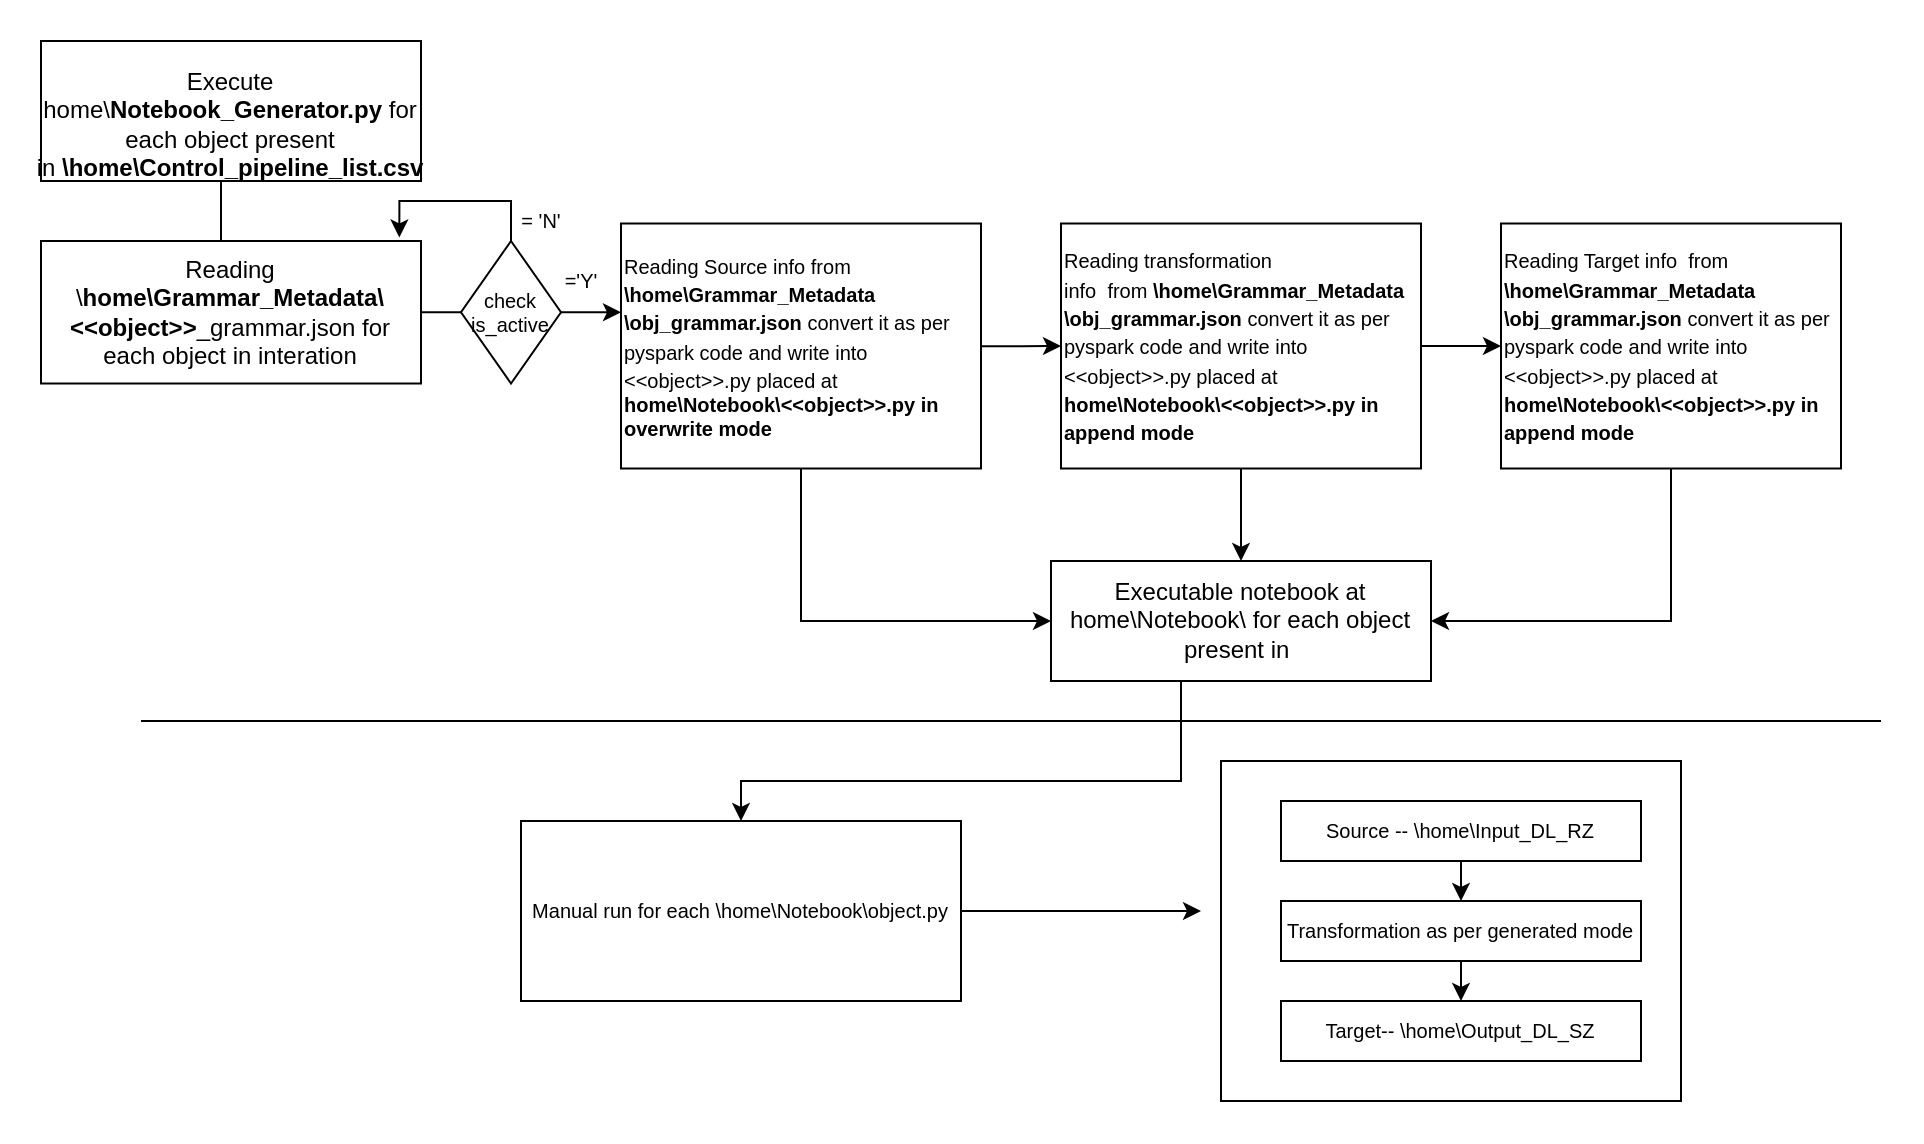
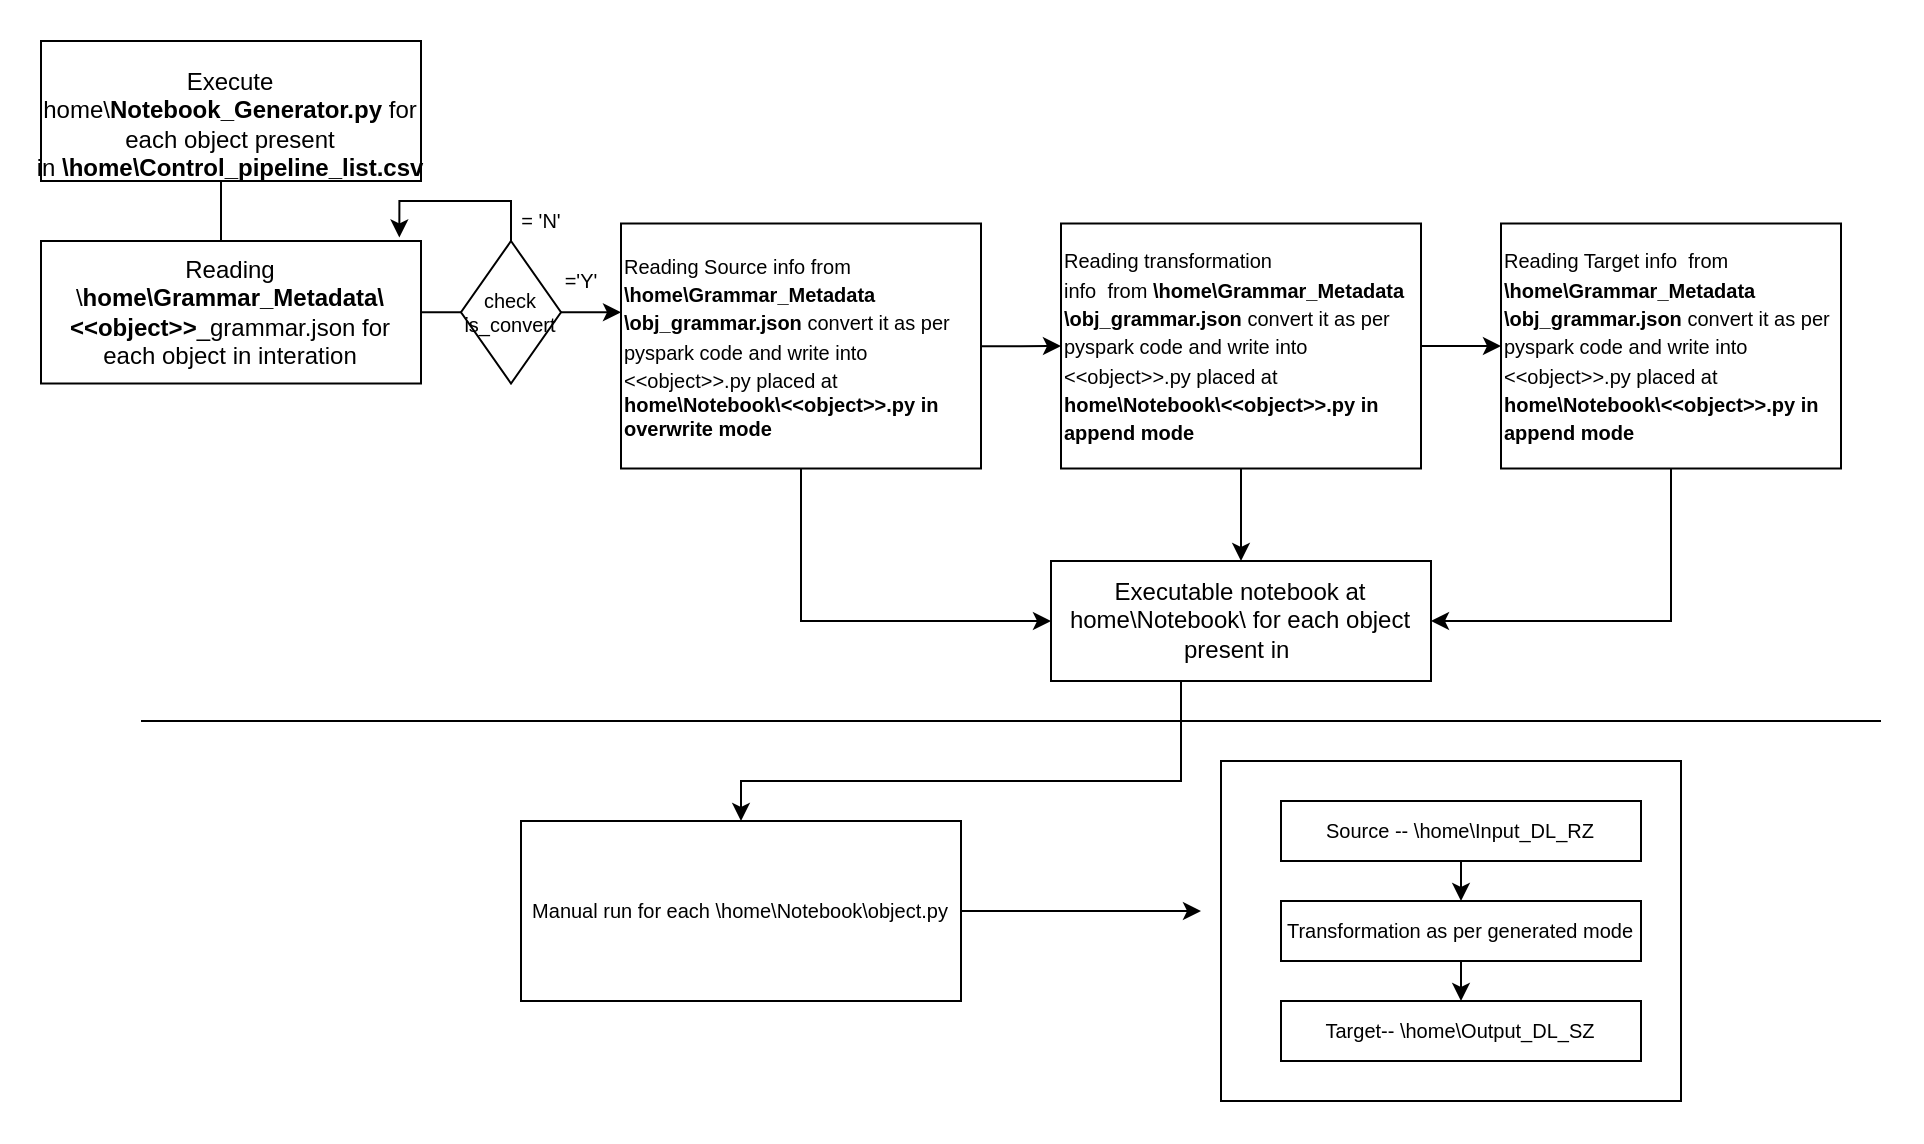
  <mxCell id="0" />
  <mxCell id="1" parent="0" />
  <mxCell id="2" value="" style="edgeStyle=orthogonalEdgeStyle;rounded=0;orthogonalLoop=1;jettySize=auto;html=1;" parent="1" source="3" edge="1"><mxGeometry relative="1" as="geometry"><mxPoint x="110" y="160" as="targetPoint" /><Array as="points"><mxPoint x="110" y="100" /><mxPoint x="110" y="100" /></Array></mxGeometry></mxCell>
  <mxCell id="3" value="&lt;br&gt;Execute home\&lt;b&gt;Notebook_Generator.py &lt;/b&gt;for each object present in&lt;b&gt;&amp;nbsp;\home\Control_pipeline_list.csv&lt;/b&gt;" style="rounded=0;whiteSpace=wrap;html=1;" parent="1" vertex="1"><mxGeometry x="20" y="20" width="190" height="70" as="geometry" /></mxCell>
  <mxCell id="4" value="" style="edgeStyle=orthogonalEdgeStyle;rounded=0;orthogonalLoop=1;jettySize=auto;html=1;" parent="1" source="5" target="8" edge="1"><mxGeometry relative="1" as="geometry"><Array as="points"><mxPoint x="340" y="165" /><mxPoint x="340" y="183" /></Array></mxGeometry></mxCell>
  <mxCell id="5" value="Reading \&lt;b&gt;home\Grammar_Metadata\&amp;lt;&amp;lt;object&amp;gt;&amp;gt;&lt;/b&gt;_grammar.json for each object in interation" style="rounded=0;whiteSpace=wrap;html=1;" parent="1" vertex="1"><mxGeometry x="20" y="120" width="190" height="71.25" as="geometry" /></mxCell>
  <mxCell id="6" value="" style="edgeStyle=orthogonalEdgeStyle;rounded=0;orthogonalLoop=1;jettySize=auto;html=1;entryX=0;entryY=0.5;entryDx=0;entryDy=0;" parent="1" source="8" target="14" edge="1"><mxGeometry relative="1" as="geometry"><mxPoint x="470" y="201.25" as="targetPoint" /></mxGeometry></mxCell>
  <mxCell id="7" style="edgeStyle=orthogonalEdgeStyle;rounded=0;orthogonalLoop=1;jettySize=auto;html=1;exitX=0.5;exitY=1;exitDx=0;exitDy=0;entryX=0;entryY=0.5;entryDx=0;entryDy=0;fontSize=10;" parent="1" source="8" target="11" edge="1"><mxGeometry relative="1" as="geometry" /></mxCell>
  <mxCell id="8" value="&lt;div style=&quot;&quot;&gt;&lt;span style=&quot;font-size: 10px; background-color: initial;&quot;&gt;Reading Source info from &lt;b&gt;\home\Grammar_Metadata&lt;/b&gt;&lt;/span&gt;&lt;/div&gt;&lt;div style=&quot;&quot;&gt;&lt;span style=&quot;font-size: 10px; background-color: initial;&quot;&gt;&lt;b&gt;\obj_grammar.json&lt;/b&gt;&amp;nbsp;convert it as per pyspark code and write into &amp;lt;&amp;lt;object&amp;gt;&amp;gt;.py placed at&lt;/span&gt;&lt;/div&gt;&lt;font style=&quot;font-size: 10px;&quot;&gt;&lt;div style=&quot;&quot;&gt;&lt;b style=&quot;background-color: initial;&quot;&gt;home\Notebook\&amp;lt;&amp;lt;object&amp;gt;&amp;gt;.py in overwrite mode&lt;/b&gt;&lt;/div&gt;&lt;/font&gt;" style="whiteSpace=wrap;html=1;rounded=0;align=left;" parent="1" vertex="1"><mxGeometry x="310" y="111.25" width="180" height="122.5" as="geometry" /></mxCell>
  <mxCell id="9" value="" style="edgeStyle=orthogonalEdgeStyle;rounded=0;orthogonalLoop=1;jettySize=auto;html=1;" parent="1" edge="1"><mxGeometry relative="1" as="geometry"><mxPoint x="700" y="162.5" as="sourcePoint" /></mxGeometry></mxCell>
  <mxCell id="10" style="edgeStyle=orthogonalEdgeStyle;rounded=0;orthogonalLoop=1;jettySize=auto;html=1;exitX=0.5;exitY=1;exitDx=0;exitDy=0;fontSize=10;entryX=0.5;entryY=0;entryDx=0;entryDy=0;" edge="1" parent="1" source="11" target="19"><mxGeometry relative="1" as="geometry"><mxPoint x="80" y="450" as="targetPoint" /><Array as="points"><mxPoint x="590" y="340" /><mxPoint x="590" y="390" /><mxPoint x="370" y="390" /></Array></mxGeometry></mxCell>
  <mxCell id="11" value="Executable notebook at home\Notebook\ for each object present in&amp;nbsp;" style="rounded=0;whiteSpace=wrap;html=1;" parent="1" vertex="1"><mxGeometry x="525" y="280" width="190" height="60" as="geometry" /></mxCell>
  <mxCell id="12" value="" style="edgeStyle=orthogonalEdgeStyle;rounded=0;orthogonalLoop=1;jettySize=auto;html=1;fontSize=10;" parent="1" source="14" target="16" edge="1"><mxGeometry relative="1" as="geometry" /></mxCell>
  <mxCell id="13" value="" style="edgeStyle=orthogonalEdgeStyle;rounded=0;orthogonalLoop=1;jettySize=auto;html=1;fontSize=10;" parent="1" source="14" target="11" edge="1"><mxGeometry relative="1" as="geometry" /></mxCell>
  <mxCell id="14" value="&lt;div style=&quot;&quot;&gt;&lt;span style=&quot;font-size: 10px; background-color: initial;&quot;&gt;Reading transformation info&amp;nbsp;&lt;/span&gt;&lt;span style=&quot;background-color: initial; font-size: 10px;&quot;&gt;&amp;nbsp;&lt;/span&gt;&lt;span style=&quot;background-color: initial; font-size: 10px;&quot;&gt;from&lt;/span&gt;&lt;span style=&quot;background-color: initial; font-size: 10px;&quot;&gt;&amp;nbsp;&lt;/span&gt;&lt;b style=&quot;background-color: initial; font-size: 10px;&quot;&gt;\home\Grammar_Metadata&lt;/b&gt;&lt;/div&gt;&lt;div&gt;&lt;span style=&quot;font-size: 10px; background-color: initial;&quot;&gt;&lt;b&gt;\obj_grammar.json&lt;/b&gt;&amp;nbsp;convert it as per pyspark code and write into &amp;lt;&amp;lt;object&amp;gt;&amp;gt;.py placed at&lt;/span&gt;&lt;/div&gt;&lt;font style=&quot;font-size: 10px;&quot;&gt;&lt;b style=&quot;background-color: initial;&quot;&gt;home\Notebook\&amp;lt;&amp;lt;object&amp;gt;&amp;gt;.py in append mode&lt;/b&gt;&lt;/font&gt;" style="whiteSpace=wrap;html=1;rounded=0;align=left;" parent="1" vertex="1"><mxGeometry x="530" y="111.25" width="180" height="122.5" as="geometry" /></mxCell>
  <mxCell id="15" style="edgeStyle=orthogonalEdgeStyle;rounded=0;orthogonalLoop=1;jettySize=auto;html=1;exitX=0.5;exitY=1;exitDx=0;exitDy=0;entryX=1;entryY=0.5;entryDx=0;entryDy=0;fontSize=10;" parent="1" source="16" target="11" edge="1"><mxGeometry relative="1" as="geometry" /></mxCell>
  <mxCell id="16" value="&lt;div style=&quot;&quot;&gt;&lt;span style=&quot;font-size: 10px; background-color: initial;&quot;&gt;Reading Target&amp;nbsp;&lt;/span&gt;&lt;span style=&quot;background-color: initial; font-size: 10px;&quot;&gt;info&amp;nbsp;&lt;/span&gt;&lt;span style=&quot;background-color: initial; font-size: 10px;&quot;&gt;&amp;nbsp;&lt;/span&gt;&lt;span style=&quot;background-color: initial; font-size: 10px;&quot;&gt;from&lt;/span&gt;&lt;span style=&quot;background-color: initial; font-size: 10px;&quot;&gt;&amp;nbsp;&lt;/span&gt;&lt;/div&gt;&lt;div style=&quot;&quot;&gt;&lt;b style=&quot;background-color: initial; font-size: 10px;&quot;&gt;\home\Grammar_Metadata&lt;/b&gt;&lt;/div&gt;&lt;div&gt;&lt;span style=&quot;font-size: 10px; background-color: initial;&quot;&gt;&lt;b&gt;\obj_grammar.json&lt;/b&gt;&amp;nbsp;convert it as per pyspark code and write into &amp;lt;&amp;lt;object&amp;gt;&amp;gt;.py placed at&lt;/span&gt;&lt;/div&gt;&lt;font style=&quot;font-size: 10px;&quot;&gt;&lt;b style=&quot;background-color: initial;&quot;&gt;home\Notebook\&amp;lt;&amp;lt;object&amp;gt;&amp;gt;.py in append mode&lt;/b&gt;&lt;/font&gt;" style="whiteSpace=wrap;html=1;rounded=0;align=left;" parent="1" vertex="1"><mxGeometry x="750" y="111.25" width="170" height="122.5" as="geometry" /></mxCell>
  <mxCell id="17" value="" style="endArrow=none;html=1;rounded=0;fontSize=10;" parent="1" edge="1"><mxGeometry width="50" height="50" relative="1" as="geometry"><mxPoint x="70" y="360" as="sourcePoint" /><mxPoint x="940" y="360" as="targetPoint" /></mxGeometry></mxCell>
  <mxCell id="18" value="" style="edgeStyle=none;rounded=0;orthogonalLoop=1;jettySize=auto;html=1;fontSize=10;" parent="1" source="19" edge="1"><mxGeometry relative="1" as="geometry"><mxPoint x="600" y="455" as="targetPoint" /></mxGeometry></mxCell>
  <mxCell id="19" value="Manual run for each \home\Notebook\object.py" style="rounded=0;whiteSpace=wrap;html=1;fontSize=10;" parent="1" vertex="1"><mxGeometry x="260" y="410" width="220" height="90" as="geometry" /></mxCell>
  <mxCell id="20" value="" style="rounded=0;whiteSpace=wrap;html=1;fontSize=10;" parent="1" vertex="1"><mxGeometry x="610" y="380" width="230" height="170" as="geometry" /></mxCell>
  <mxCell id="21" value="Source -- \home\Input_DL_RZ" style="rounded=0;whiteSpace=wrap;html=1;fontSize=10;" parent="1" vertex="1"><mxGeometry x="640" y="400" width="180" height="30" as="geometry" /></mxCell>
  <mxCell id="22" value="" style="edgeStyle=none;rounded=0;orthogonalLoop=1;jettySize=auto;html=1;fontSize=10;" parent="1" source="23" target="24" edge="1"><mxGeometry relative="1" as="geometry" /></mxCell>
  <mxCell id="23" value="Transformation as per generated mode" style="rounded=0;whiteSpace=wrap;html=1;fontSize=10;" parent="1" vertex="1"><mxGeometry x="640" y="450" width="180" height="30" as="geometry" /></mxCell>
  <mxCell id="24" value="Target-- \home\Output_DL_SZ" style="rounded=0;whiteSpace=wrap;html=1;fontSize=10;" parent="1" vertex="1"><mxGeometry x="640" y="500" width="180" height="30" as="geometry" /></mxCell>
  <mxCell id="25" value="" style="endArrow=classic;html=1;rounded=0;fontSize=10;entryX=0.5;entryY=0;entryDx=0;entryDy=0;" parent="1" target="23" edge="1"><mxGeometry width="50" height="50" relative="1" as="geometry"><mxPoint x="730" y="430" as="sourcePoint" /><mxPoint x="780" y="380" as="targetPoint" /></mxGeometry></mxCell>
  <mxCell id="26" style="edgeStyle=orthogonalEdgeStyle;rounded=0;orthogonalLoop=1;jettySize=auto;html=1;exitX=0.5;exitY=0;exitDx=0;exitDy=0;fontSize=10;entryX=0.943;entryY=-0.025;entryDx=0;entryDy=0;entryPerimeter=0;" edge="1" parent="1" source="27" target="5"><mxGeometry relative="1" as="geometry"><mxPoint x="200" y="110" as="targetPoint" /><Array as="points"><mxPoint x="255" y="100" /><mxPoint x="199" y="100" /></Array></mxGeometry></mxCell>
- <mxCell id="27" value="check is_active" style="rhombus;whiteSpace=wrap;html=1;fontSize=10;" vertex="1" parent="1"><mxGeometry x="230" y="120" width="50" height="71.25" as="geometry" /></mxCell>
+ <mxCell id="27" value="check is_convert" style="rhombus;whiteSpace=wrap;html=1;fontSize=10;" vertex="1" parent="1"><mxGeometry x="230" y="120" width="50" height="71.25" as="geometry" /></mxCell>
  <mxCell id="28" value="='Y'" style="text;html=1;align=center;verticalAlign=middle;resizable=0;points=[];autosize=1;strokeColor=none;fillColor=none;fontSize=10;" vertex="1" parent="1"><mxGeometry x="270" y="125" width="40" height="30" as="geometry" /></mxCell>
  <mxCell id="29" value="= 'N'" style="text;html=1;align=center;verticalAlign=middle;resizable=0;points=[];autosize=1;strokeColor=none;fillColor=none;fontSize=10;" vertex="1" parent="1"><mxGeometry x="250" y="95" width="40" height="30" as="geometry" /></mxCell>
